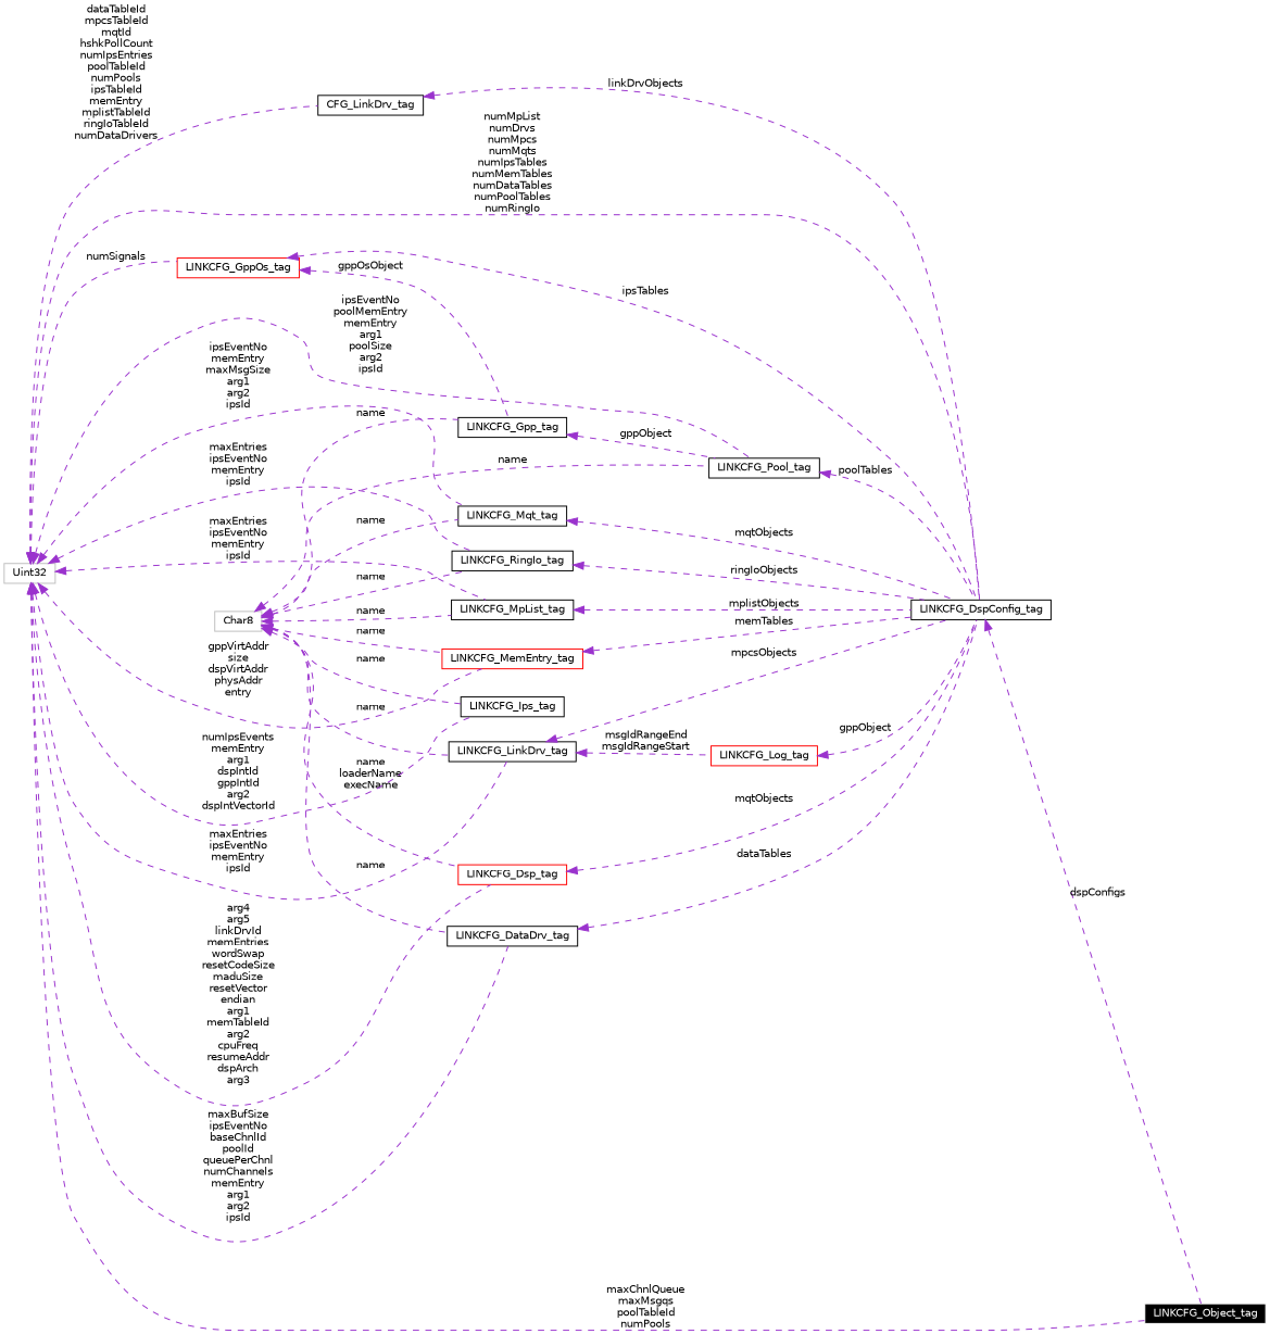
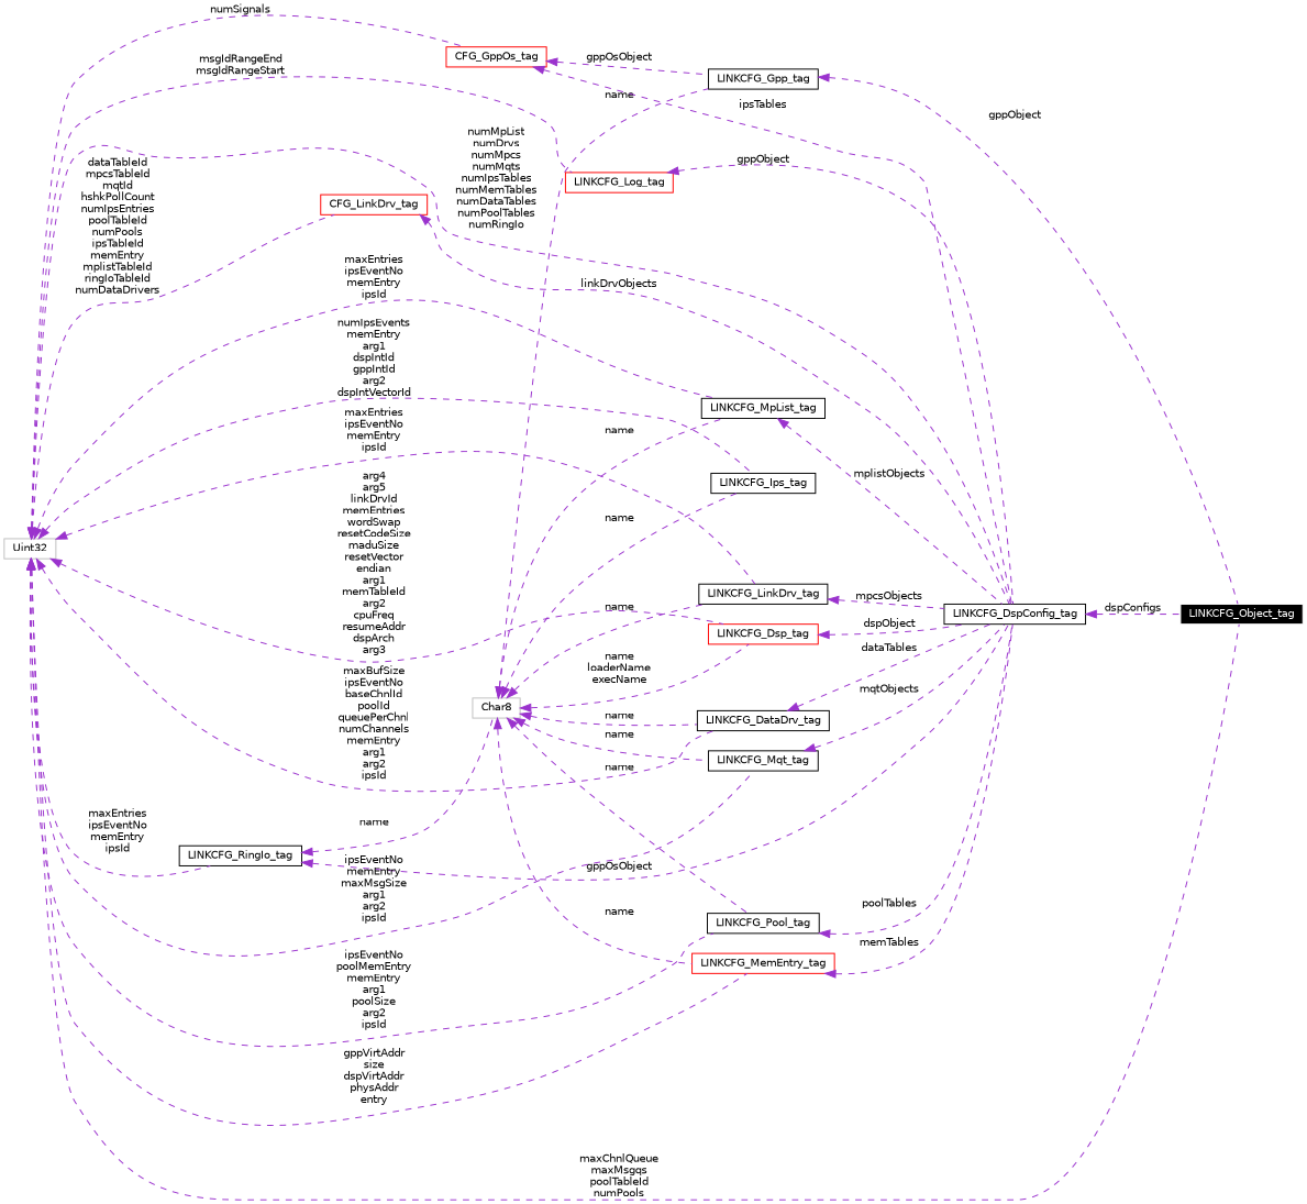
  digraph {
    rankdir=LR
    node [color=black fillcolor=white fontname=Helvetica fontsize=10 shape=record style=filled]
    edge [color=darkorchid3 dir=back fontname=Helvetica fontsize=10 labelfontname=Helvetica labelfontsize=10 style=dashed]
    n1 [color=white fillcolor=black fontcolor=white height=0.2 label=LINKCFG_Object_tag width=0.4]
    n2 [height=0.2 label=LINKCFG_Gpp_tag width=0.4]
    n3 [color=grey75 height=0.2 label=Char8 width=0.4]
    n4 [height=0.2 label=LINKCFG_Pool_tag width=0.4]
    n5 [height=0.2 label=LINKCFG_RingIo_tag width=0.4]
    n6 [color=red height=0.2 label=LINKCFG_Dsp_tag width=0.4]
    n7 [height=0.2 label=LINKCFG_LinkDrv_tag width=0.4]
    n8 [height=0.2 label=LINKCFG_DataDrv_tag width=0.4]
    n9 [height=0.2 label=LINKCFG_Ips_tag width=0.4]
    n10 [height=0.2 label=LINKCFG_Mqt_tag width=0.4]
    n11 [height=0.2 label=LINKCFG_MpList_tag width=0.4]
    n12 [color=red height=0.2 label=LINKCFG_MemEntry_tag width=0.4]
    n13 [height=0.2 label=LINKCFG_DspConfig_tag width=0.4]
-   n14 [height=0.2 label=CFG_LinkDrv_tag width=0.4]
-   n15 [color=red height=0.2 label=LINKCFG_GppOs_tag width=0.4]
+   n14 [color=red height=0.2 label=CFG_LinkDrv_tag width=0.4]
+   n15 [color=red height=0.2 label=CFG_GppOs_tag width=0.4]
    n16 [color=grey75 height=0.2 label=Uint32 width=0.4]
    n17 [color=red height=0.2 label=LINKCFG_Log_tag width=0.4]
-   n2 -> n4 [label=gppObject]
+   n2 -> n1 [label=gppObject]
    n3 -> n2 [label=name]
    n3 -> n4 [label=name]
-   n3 -> n5 [label=name]
+   n5 -> n3 [label=name]
    n3 -> n6 [label="name\nloaderName\nexecName"]
    n3 -> n7 [label=name]
    n3 -> n8 [label=name]
    n3 -> n9 [label=name]
    n3 -> n10 [label=name]
    n3 -> n11 [label=name]
    n3 -> n12 [label=name]
    n4 -> n13 [label=poolTables]
-   n5 -> n13 [label=ringIoObjects]
-   n6 -> n13 [label=mqtObjects]
+   n5 -> n13 [label=gppOsObject]
+   n6 -> n13 [label=dspObject]
    n7 -> n13 [label=mpcsObjects]
    n8 -> n13 [label=dataTables]
    n10 -> n13 [label=mqtObjects]
    n11 -> n13 [label=mplistObjects]
    n12 -> n13 [label=memTables]
    n13 -> n1 [label=dspConfigs]
    n14 -> n13 [label=linkDrvObjects]
    n15 -> n2 [label=gppOsObject]
    n15 -> n13 [label=ipsTables]
    n16 -> n1 [label="maxChnlQueue\nmaxMsgqs\npoolTableId\nnumPools"]
    n16 -> n4 [label="ipsEventNo\npoolMemEntry\nmemEntry\narg1\npoolSize\narg2\nipsId"]
    n16 -> n5 [label="maxEntries\nipsEventNo\nmemEntry\nipsId"]
    n16 -> n6 [label="arg4\narg5\nlinkDrvId\nmemEntries\nwordSwap\nresetCodeSize\nmaduSize\nresetVector\nendian\narg1\nmemTableId\narg2\ncpuFreq\nresumeAddr\ndspArch\narg3"]
    n16 -> n7 [label="maxEntries\nipsEventNo\nmemEntry\nipsId"]
    n16 -> n8 [label="maxBufSize\nipsEventNo\nbaseChnlId\npoolId\nqueuePerChnl\nnumChannels\nmemEntry\narg1\narg2\nipsId"]
    n16 -> n9 [label="numIpsEvents\nmemEntry\narg1\ndspIntId\ngppIntId\narg2\ndspIntVectorId"]
    n16 -> n10 [label="ipsEventNo\nmemEntry\nmaxMsgSize\narg1\narg2\nipsId"]
    n16 -> n11 [label="maxEntries\nipsEventNo\nmemEntry\nipsId"]
    n16 -> n12 [label="gppVirtAddr\nsize\ndspVirtAddr\nphysAddr\nentry"]
    n16 -> n13 [label="numMpList\nnumDrvs\nnumMpcs\nnumMqts\nnumIpsTables\nnumMemTables\nnumDataTables\nnumPoolTables\nnumRingIo"]
    n16 -> n14 [label="dataTableId\nmpcsTableId\nmqtId\nhshkPollCount\nnumIpsEntries\npoolTableId\nnumPools\nipsTableId\nmemEntry\nmplistTableId\nringIoTableId\nnumDataDrivers"]
    n16 -> n15 [label=numSignals]
-   n7 -> n17 [label="msgIdRangeEnd\nmsgIdRangeStart"]
+   n16 -> n17 [label="msgIdRangeEnd\nmsgIdRangeStart"]
    n17 -> n13 [label=gppObject]
  }
